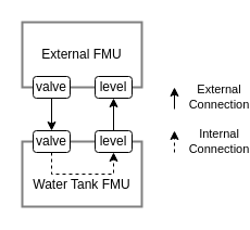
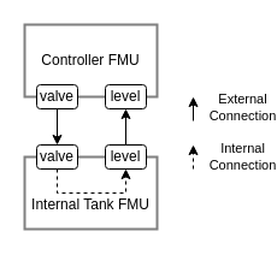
  <mxCell id="0" />
  <mxCell id="1" parent="0" />
- <mxCell id="2" value="External FMU" style="rounded=0;whiteSpace=wrap;html=1;fillColor=none;fontFamily=Helvetica;fontSize=12;strokeColor=#808080;strokeWidth=2;" parent="1" vertex="1"><mxGeometry x="20" y="20" width="110" height="60" as="geometry" /></mxCell>
- <mxCell id="3" value="Water Tank FMU" style="rounded=0;whiteSpace=wrap;html=1;fillColor=none;fontFamily=Helvetica;fontSize=12;strokeColor=#808080;strokeWidth=2;spacingTop=19;" parent="1" vertex="1"><mxGeometry x="20" y="130" width="110" height="60" as="geometry" /></mxCell>
+ <mxCell id="2" value="Controller FMU" style="rounded=0;whiteSpace=wrap;html=1;fillColor=none;fontFamily=Helvetica;fontSize=12;strokeColor=#808080;strokeWidth=2;" parent="1" vertex="1"><mxGeometry x="20" y="20" width="110" height="60" as="geometry" /></mxCell>
+ <mxCell id="3" value="Internal Tank FMU" style="rounded=0;whiteSpace=wrap;html=1;fillColor=none;fontFamily=Helvetica;fontSize=12;strokeColor=#808080;strokeWidth=2;spacingTop=19;" parent="1" vertex="1"><mxGeometry x="20" y="130" width="110" height="60" as="geometry" /></mxCell>
  <mxCell id="4" value="valve" style="rounded=1;whiteSpace=wrap;html=1;strokeColor=#000000;strokeWidth=1;fillColor=#ffffff;fontFamily=Helvetica;fontSize=12;" parent="1" vertex="1"><mxGeometry x="30" y="70" width="34" height="20" as="geometry" /></mxCell>
  <mxCell id="5" style="edgeStyle=orthogonalEdgeStyle;rounded=0;orthogonalLoop=1;jettySize=auto;html=1;exitX=0.5;exitY=1;exitDx=0;exitDy=0;entryX=0.5;entryY=1;entryDx=0;entryDy=0;dashed=1;" edge="1" parent="1" source="6" target="8"><mxGeometry relative="1" as="geometry"><Array as="points"><mxPoint x="47" y="160" /><mxPoint x="104" y="160" /></Array></mxGeometry></mxCell>
  <mxCell id="6" value="valve" style="rounded=1;whiteSpace=wrap;html=1;strokeColor=#000000;strokeWidth=1;fillColor=#ffffff;fontFamily=Helvetica;fontSize=12;" parent="1" vertex="1"><mxGeometry x="30" y="120" width="34" height="20" as="geometry" /></mxCell>
  <mxCell id="7" value="" style="endArrow=classic;html=1;fontFamily=Helvetica;fontSize=12;align=center;exitX=0.5;exitY=1;entryX=0.5;entryY=0;" parent="1" source="4" target="6" edge="1"><mxGeometry width="50" height="50" relative="1" as="geometry"><mxPoint x="260" y="150" as="sourcePoint" /><mxPoint x="310" y="100" as="targetPoint" /></mxGeometry></mxCell>
  <mxCell id="8" value="level&lt;br&gt;" style="rounded=1;whiteSpace=wrap;html=1;strokeColor=#000000;strokeWidth=1;fillColor=#ffffff;fontFamily=Helvetica;fontSize=12;" parent="1" vertex="1"><mxGeometry x="87" y="120" width="34" height="20" as="geometry" /></mxCell>
  <mxCell id="9" style="edgeStyle=orthogonalEdgeStyle;curved=1;html=1;exitX=0.5;exitY=1;endArrow=classicThin;endFill=1;jettySize=auto;orthogonalLoop=1;fontFamily=Helvetica;fontSize=12;align=center;" parent="1" source="6" target="6" edge="1"><mxGeometry relative="1" as="geometry" /></mxCell>
  <mxCell id="10" value="level&lt;br&gt;" style="rounded=1;whiteSpace=wrap;html=1;strokeColor=#000000;strokeWidth=1;fillColor=#ffffff;fontFamily=Helvetica;fontSize=12;" parent="1" vertex="1"><mxGeometry x="87" y="70" width="34" height="20" as="geometry" /></mxCell>
  <mxCell id="11" value="" style="endArrow=classic;html=1;fontFamily=Helvetica;fontSize=12;align=center;exitX=0.5;exitY=0;entryX=0.5;entryY=1;" parent="1" source="8" target="10" edge="1"><mxGeometry width="50" height="50" relative="1" as="geometry"><mxPoint x="160" y="150" as="sourcePoint" /><mxPoint x="210" y="100" as="targetPoint" /></mxGeometry></mxCell>
  <mxCell id="12" style="edgeStyle=orthogonalEdgeStyle;curved=1;html=1;exitX=0.25;exitY=0;entryX=0.25;entryY=0;endArrow=classicThin;endFill=1;jettySize=auto;orthogonalLoop=1;fontFamily=Helvetica;fontSize=12;align=center;" parent="1" source="2" target="2" edge="1"><mxGeometry relative="1" as="geometry" /></mxCell>
  <mxCell id="13" value="" style="endArrow=classic;html=1;fontFamily=Helvetica;fontSize=12;align=center;entryX=0.5;entryY=1;" edge="1" parent="1"><mxGeometry width="50" height="50" relative="1" as="geometry"><mxPoint x="160" y="100" as="sourcePoint" /><mxPoint x="160" y="80" as="targetPoint" /></mxGeometry></mxCell>
  <mxCell id="14" value="External &lt;br&gt;Connection" style="edgeLabel;html=1;align=center;verticalAlign=middle;resizable=0;points=[];" vertex="1" connectable="0" parent="13"><mxGeometry x="0.68" y="1" relative="1" as="geometry"><mxPoint x="41" y="5.2" as="offset" /></mxGeometry></mxCell>
  <mxCell id="15" style="rounded=0;orthogonalLoop=1;jettySize=auto;html=1;entryX=0.5;entryY=1;entryDx=0;entryDy=0;dashed=1;" edge="1" parent="1"><mxGeometry relative="1" as="geometry"><mxPoint x="160" y="140" as="sourcePoint" /><mxPoint x="160" y="120" as="targetPoint" /></mxGeometry></mxCell>
  <mxCell id="16" value="Internal &lt;br&gt;Connection" style="edgeLabel;html=1;align=center;verticalAlign=middle;resizable=0;points=[];" vertex="1" connectable="0" parent="15"><mxGeometry x="-0.04" y="-2" relative="1" as="geometry"><mxPoint x="38" y="-0.4" as="offset" /></mxGeometry></mxCell>
